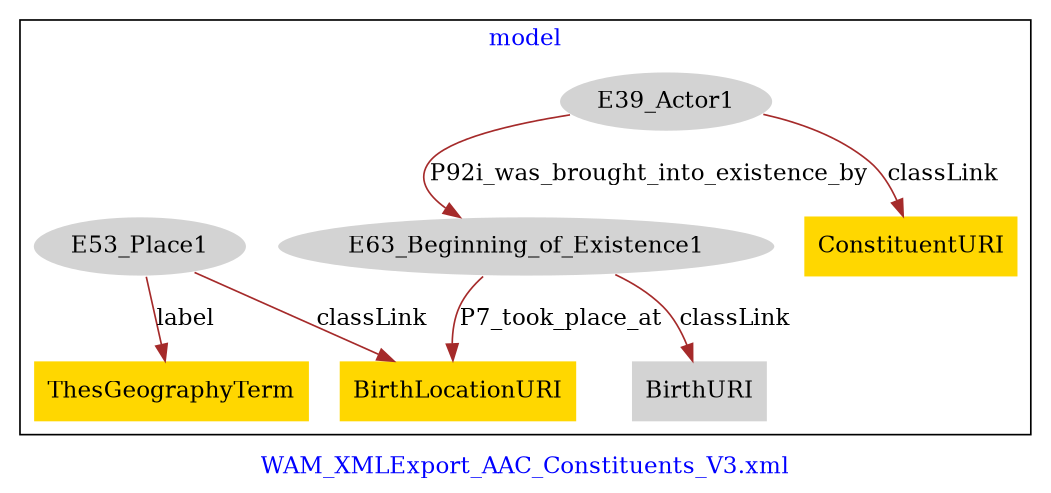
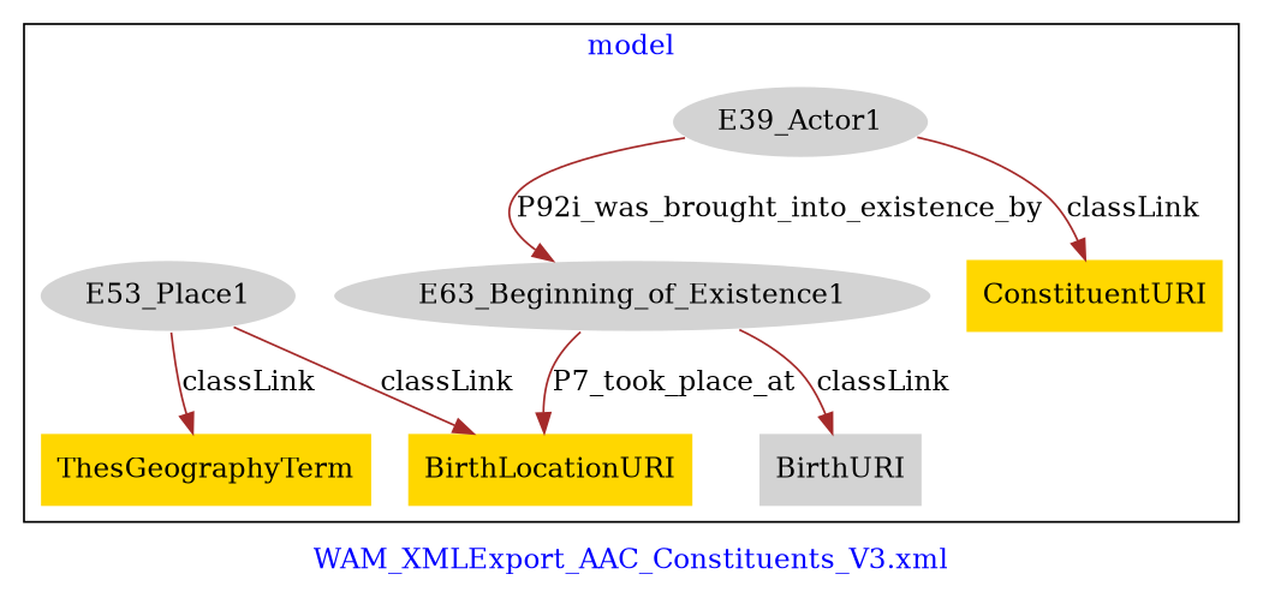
  digraph {
    fontcolor=blue
    label="WAM_XMLExport_AAC_Constituents_V3.xml"
    remincross=true
    node [fillcolor=lightgray style=filled shape=plaintext]
    edge [color=brown fontcolor=black]
    n1 [color=white label=E39_Actor1 shape=""]
    n2 [color=white label=E63_Beginning_of_Existence1 shape=""]
    n3 [color=white label=E53_Place1 shape=""]
    n4 [fillcolor=gold label=BirthLocationURI]
    n5 [fillcolor=gold label=ThesGeographyTerm]
    n6 [label=BirthURI]
    n7 [fillcolor=gold label=ConstituentURI]
    subgraph cluster_1 {
      label=model
      n1
      n2
      n3
      n4
      n5
      n6
      n7
    }
    n1 -> n2 [label=P92i_was_brought_into_existence_by]
    n1 -> n7 [label=classLink]
    n2 -> n4 [label=P7_took_place_at]
    n2 -> n6 [label=classLink]
    n3 -> n4 [label=classLink]
-   n3 -> n5 [label=label]
+   n3 -> n5 [label=classLink]
  }
